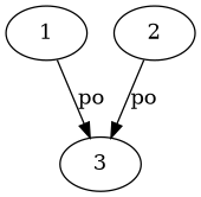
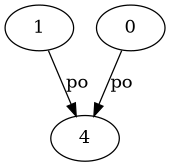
  digraph {
    n1 [label=1]
-   n2 [label=3]
-   n3 [label=2]
+   n2 [label=4]
+   n3 [label=0]
    n1 -> n2 [label=po]
    n3 -> n2 [label=po]
  }
